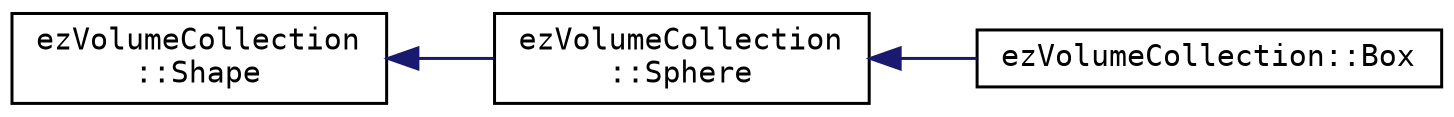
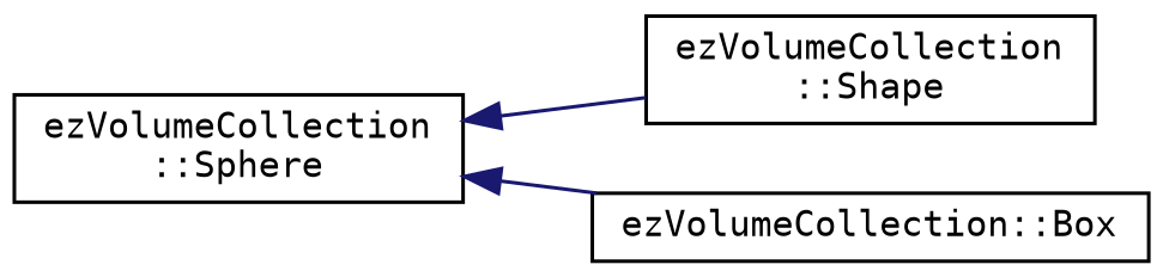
  digraph {
    fontname="DejaVu Sans Mono"
    rankdir=LR
    node [color=black fillcolor=white fontname="DejaVu Sans Mono" fontsize=10 shape=record style=filled]
    edge [color=midnightblue dir=back fontname="DejaVu Sans Mono" fontsize=10 labelfontname=Helvetica labelfontsize=10 style=solid]
    n1 [height=0.2 label="ezVolumeCollection\l::Shape" width=0.4]
    n2 [height=0.2 label="ezVolumeCollection\l::Sphere" width=0.4]
    n3 [height=0.2 label="ezVolumeCollection::Box" width=0.4]
-   n1 -> n2
+   n2 -> n1
    n2 -> n3
  }
